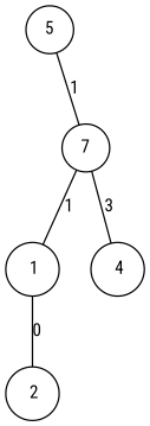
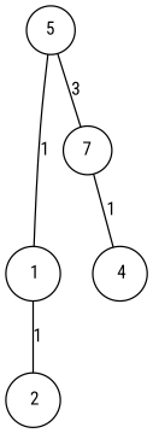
  graph {
    fixedsize="true;"
    fontname="Roboto Condensed"
    node [color=black fontname="Roboto Condensed" fontsize=12 hight=.12 shape=circle]
    edge [fontname="Roboto Condensed" fontsize=12]
    n1 [label=5 width=.12]
    n2 [label=" 1" width=.12]
    n3 [label=7 width=.12]
    n4 [label=" 2" width=.12]
    n5 [label=" 4" width=.12]
-   n3 -- n2 [label=1]
-   n1 -- n3 [label=1]
-   n2 -- n4 [label=0]
-   n3 -- n5 [label=3]
+   n1 -- n2 [label=1]
+   n1 -- n3 [label=3]
+   n2 -- n4 [label=1]
+   n3 -- n5 [label=1]
  }
